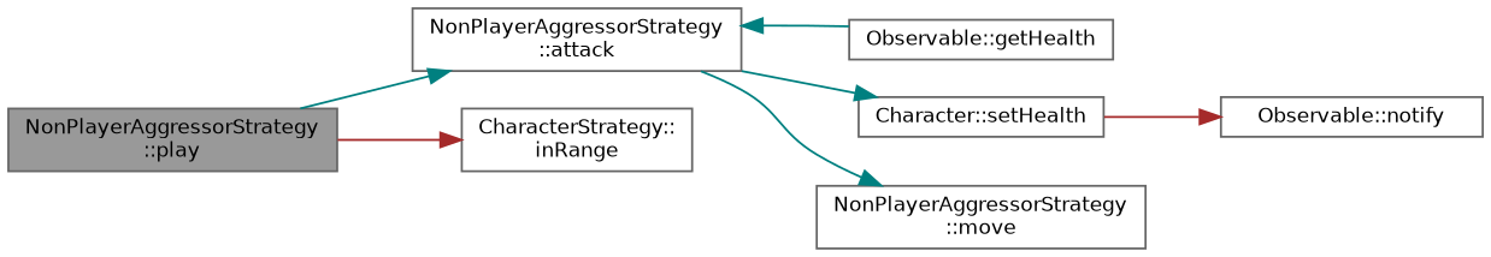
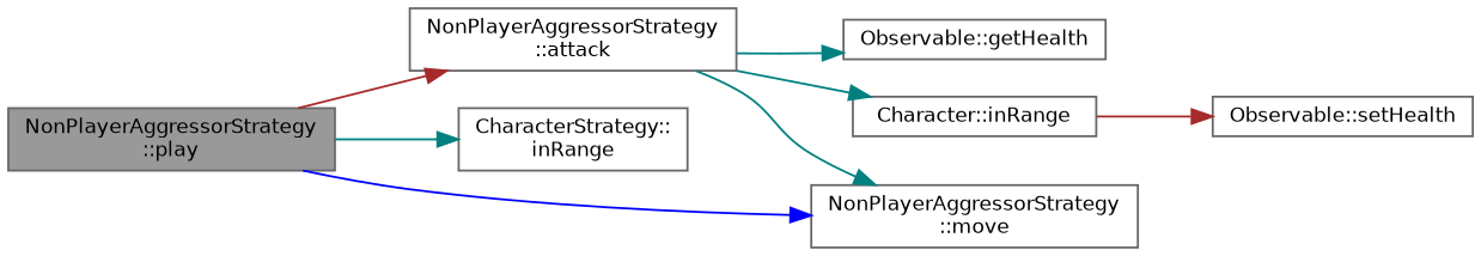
  digraph {
    rankdir=LR
    node [color=grey40 fillcolor=white fontname=Helvetica fontsize=10 shape=box style=filled]
    edge [color=teal fontname=Helvetica fontsize=10 labelfontname=Helvetica labelfontsize=10 style=solid]
    n1 [color=gray40 fillcolor=grey60 fontcolor=black height=0.2 label="NonPlayerAggressorStrategy\l::play" width=0.4]
    n2 [height=0.2 label="NonPlayerAggressorStrategy\l::attack" width=0.4]
    n3 [height=0.2 label="CharacterStrategy::\linRange" width=0.4]
    n4 [height=0.2 label="NonPlayerAggressorStrategy\l::move" width=0.4]
    n5 [height=0.2 label="Observable::getHealth" width=0.4]
-   n6 [height=0.2 label="Character::setHealth" width=0.4]
-   n7 [height=0.2 label="Observable::notify" width=0.4]
-   n1 -> n2
-   n1 -> n3 [color=brown]
+   n6 [height=0.2 label="Character::inRange" width=0.4]
+   n7 [height=0.2 label="Observable::setHealth" width=0.4]
+   n1 -> n2 [color=brown]
+   n1 -> n3
+   n1 -> n4 [color=blue]
    n2 -> n4
-   n5 -> n2
+   n2 -> n5
    n2 -> n6
    n6 -> n7 [color=brown]
  }
